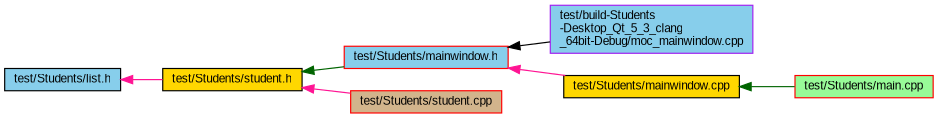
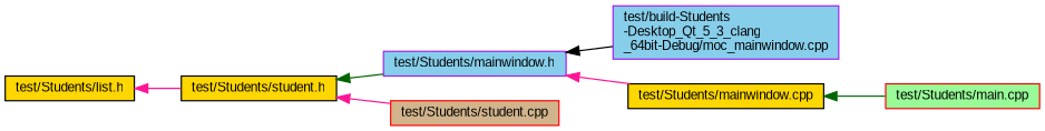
  digraph {
    fontname="Liberation Sans"
    rankdir=LR
    node [color=black fillcolor=gold fontname="Liberation Sans" fontsize=10 shape=record style=filled]
    edge [color=deeppink dir=back fontname="Liberation Sans" fontsize=10 labelfontname=Helvetica labelfontsize=10 style=solid]
-   n1 [fillcolor=skyblue fontcolor=black height=0.2 label="test/Students/list.h" width=0.4]
+   n1 [fontcolor=black height=0.2 label="test/Students/list.h" width=0.4]
    n2 [height=0.2 label="test/Students/student.h" width=0.4]
-   n3 [color=red fillcolor=skyblue height=0.2 label="test/Students/mainwindow.h" width=0.4]
+   n3 [color=purple fillcolor=skyblue height=0.2 label="test/Students/mainwindow.h" width=0.4]
    n4 [color=red fillcolor=tan height=0.2 label="test/Students/student.cpp" width=0.4]
    n5 [color=purple fillcolor=skyblue height=0.2 label="test/build-Students\l-Desktop_Qt_5_3_clang\l_64bit-Debug/moc_mainwindow.cpp" width=0.4]
    n6 [height=0.2 label="test/Students/mainwindow.cpp" width=0.4]
    n7 [color=red fillcolor=palegreen height=0.2 label="test/Students/main.cpp" width=0.4]
    n1 -> n2
    n2 -> n3 [color=darkgreen]
    n2 -> n4
    n3 -> n5 [color=black]
    n3 -> n6
    n6 -> n7 [color=darkgreen]
  }
